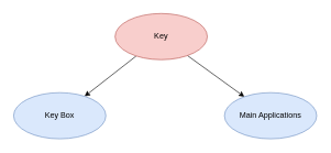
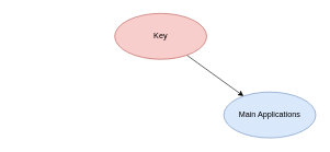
  <mxCell id="0" />
  <mxCell id="1" parent="0" />
- <mxCell id="2" style="rounded=0;orthogonalLoop=1;jettySize=auto;html=1;fontColor=#000000;" parent="1" source="4" target="5" edge="1"><mxGeometry relative="1" as="geometry" /></mxCell>
  <mxCell id="3" style="edgeStyle=none;rounded=0;orthogonalLoop=1;jettySize=auto;html=1;fontColor=#000000;" parent="1" source="4" target="6" edge="1"><mxGeometry relative="1" as="geometry" /></mxCell>
  <mxCell id="4" value="Key" style="ellipse;whiteSpace=wrap;html=1;fillColor=#f8cecc;strokeColor=#b85450;fontColor=#000000;" parent="1" vertex="1"><mxGeometry x="174" y="20" width="140" height="70" as="geometry" /></mxCell>
- <mxCell id="5" value="Key Box" style="ellipse;whiteSpace=wrap;html=1;fillColor=#dae8fc;strokeColor=#6c8ebf;fontColor=#000000;" parent="1" vertex="1"><mxGeometry x="20" y="140" width="140" height="70" as="geometry" /></mxCell>
  <mxCell id="6" value="Main Applications" style="ellipse;whiteSpace=wrap;html=1;fillColor=#dae8fc;strokeColor=#6c8ebf;fontColor=#000000;" parent="1" vertex="1"><mxGeometry x="340" y="140" width="140" height="70" as="geometry" /></mxCell>
